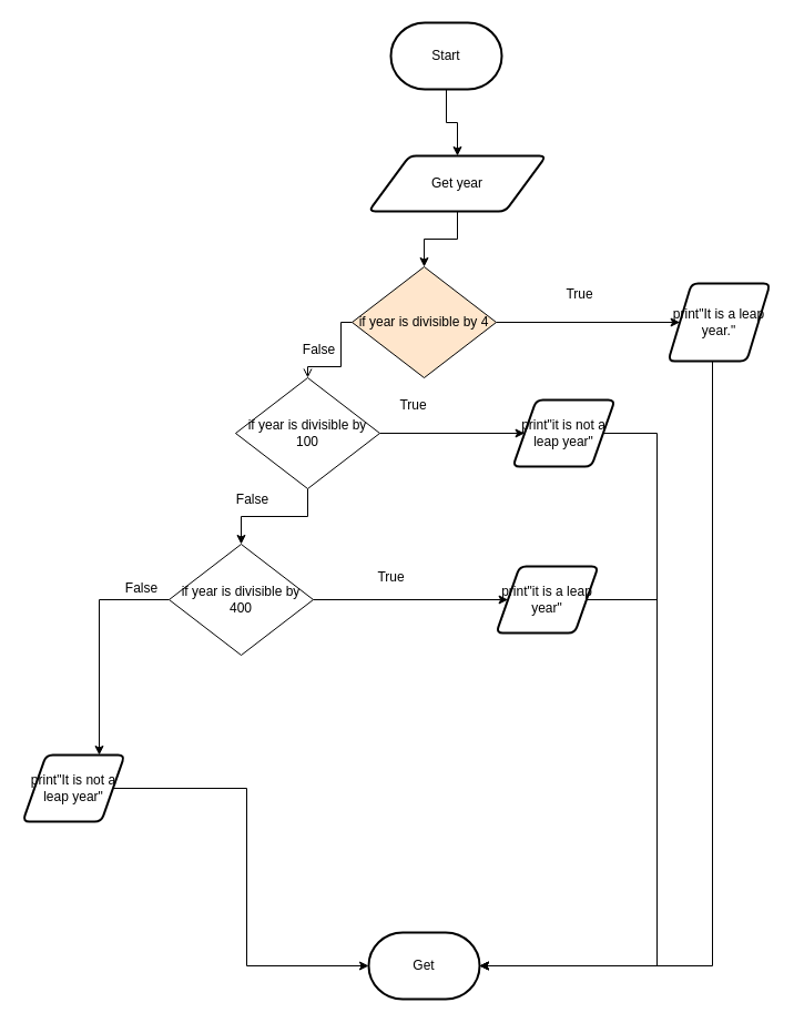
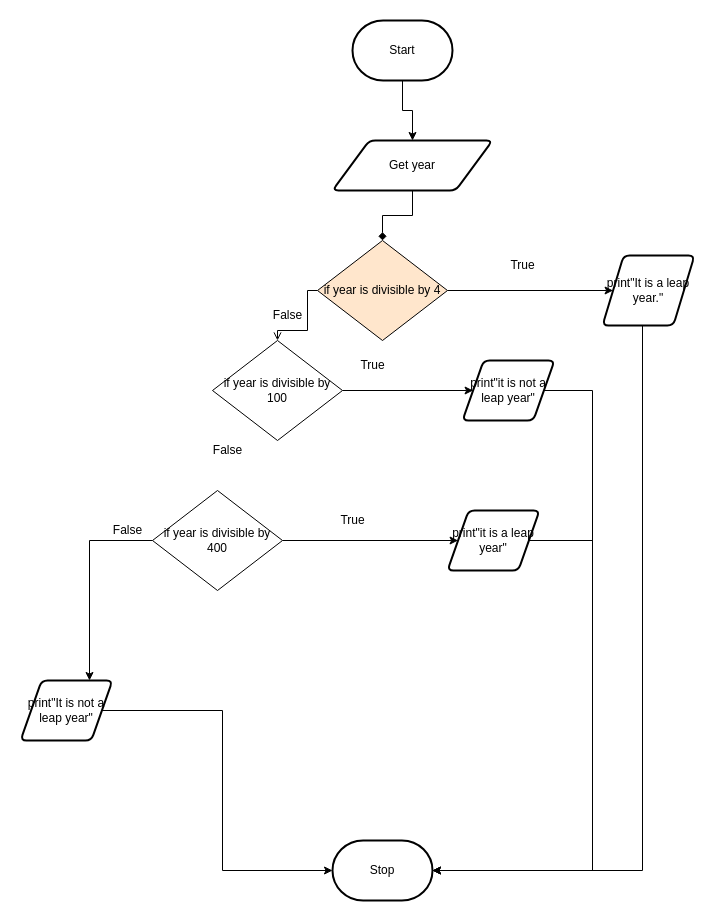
  <mxCell id="0" />
  <mxCell id="1" parent="0" />
- <mxCell id="2" style="edgeStyle=orthogonalEdgeStyle;rounded=0;html=1;entryX=0.5;entryY=0;entryDx=0;entryDy=0;" edge="1" parent="1" source="3" target="11"><mxGeometry relative="1" as="geometry" /></mxCell>
+ <mxCell id="2" style="edgeStyle=orthogonalEdgeStyle;rounded=0;html=1;entryX=0.5;entryY=0;entryDx=0;entryDy=0;endArrow=diamond;" edge="1" parent="1" source="3" target="11"><mxGeometry relative="1" as="geometry" /></mxCell>
  <mxCell id="3" value="Get year" style="shape=parallelogram;html=1;strokeWidth=2;perimeter=parallelogramPerimeter;whiteSpace=wrap;rounded=1;arcSize=12;size=0.23;" parent="1" vertex="1"><mxGeometry x="332" y="140" width="160" height="50" as="geometry" /></mxCell>
  <mxCell id="4" style="edgeStyle=orthogonalEdgeStyle;rounded=0;html=1;" edge="1" parent="1" source="5" target="3"><mxGeometry relative="1" as="geometry" /></mxCell>
  <mxCell id="5" value="Start" style="strokeWidth=2;html=1;shape=mxgraph.flowchart.terminator;whiteSpace=wrap;" parent="1" vertex="1"><mxGeometry x="352" y="20" width="100" height="60" as="geometry" /></mxCell>
- <mxCell id="6" value="Get" style="strokeWidth=2;html=1;shape=mxgraph.flowchart.terminator;whiteSpace=wrap;" parent="1" vertex="1"><mxGeometry x="332" y="840" width="100" height="60" as="geometry" /></mxCell>
+ <mxCell id="6" value="Stop" style="strokeWidth=2;html=1;shape=mxgraph.flowchart.terminator;whiteSpace=wrap;" parent="1" vertex="1"><mxGeometry x="332" y="840" width="100" height="60" as="geometry" /></mxCell>
  <mxCell id="7" style="edgeStyle=orthogonalEdgeStyle;rounded=0;html=1;entryX=0;entryY=0.5;entryDx=0;entryDy=0;entryPerimeter=0;" edge="1" parent="1" source="8" target="6"><mxGeometry relative="1" as="geometry" /></mxCell>
  <mxCell id="8" value="print&quot;It is not a leap year&quot;" style="shape=parallelogram;html=1;strokeWidth=2;perimeter=parallelogramPerimeter;whiteSpace=wrap;rounded=1;arcSize=12;size=0.23;" parent="1" vertex="1"><mxGeometry x="20" y="680" width="92" height="60" as="geometry" /></mxCell>
  <mxCell id="9" style="edgeStyle=orthogonalEdgeStyle;rounded=0;html=1;entryX=0;entryY=0.5;entryDx=0;entryDy=0;" edge="1" parent="1" source="11" target="27"><mxGeometry relative="1" as="geometry" /></mxCell>
  <mxCell id="10" style="edgeStyle=orthogonalEdgeStyle;rounded=0;html=1;entryX=0.5;entryY=0;entryDx=0;entryDy=0;endArrow=open;" edge="1" parent="1" source="11" target="16"><mxGeometry relative="1" as="geometry"><Array as="points"><mxPoint x="307" y="290" /><mxPoint x="307" y="330" /><mxPoint x="277" y="330" /></Array></mxGeometry></mxCell>
  <mxCell id="11" value="if year is divisible by 4" style="rhombus;whiteSpace=wrap;html=1;fillColor=#ffe6cc;" parent="1" vertex="1"><mxGeometry x="317" y="240" width="130" height="100" as="geometry" /></mxCell>
  <mxCell id="12" value="False" style="text;html=1;resizable=0;autosize=1;align=center;verticalAlign=middle;points=[];fillColor=none;strokeColor=none;rounded=0;" parent="1" vertex="1"><mxGeometry x="202" y="440" width="50" height="20" as="geometry" /></mxCell>
  <mxCell id="13" value="True" style="text;html=1;resizable=0;autosize=1;align=center;verticalAlign=middle;points=[];fillColor=none;strokeColor=none;rounded=0;" parent="1" vertex="1"><mxGeometry x="352" y="355" width="40" height="20" as="geometry" /></mxCell>
  <mxCell id="14" style="edgeStyle=orthogonalEdgeStyle;html=1;rounded=0;" edge="1" parent="1" source="16" target="21"><mxGeometry relative="1" as="geometry" /></mxCell>
- <mxCell id="15" style="edgeStyle=orthogonalEdgeStyle;rounded=0;html=1;entryX=0.5;entryY=0;entryDx=0;entryDy=0;" edge="1" parent="1" source="16" target="19"><mxGeometry relative="1" as="geometry" /></mxCell>
  <mxCell id="16" value="if year is divisible by 100" style="rhombus;whiteSpace=wrap;html=1;" vertex="1" parent="1"><mxGeometry x="212" y="340" width="130" height="100" as="geometry" /></mxCell>
  <mxCell id="17" style="edgeStyle=orthogonalEdgeStyle;rounded=0;html=1;entryX=0;entryY=0.5;entryDx=0;entryDy=0;" edge="1" parent="1" source="19" target="23"><mxGeometry relative="1" as="geometry" /></mxCell>
  <mxCell id="18" style="edgeStyle=orthogonalEdgeStyle;rounded=0;html=1;entryX=0.75;entryY=0;entryDx=0;entryDy=0;" edge="1" parent="1" source="19" target="8"><mxGeometry relative="1" as="geometry" /></mxCell>
  <mxCell id="19" value="if year is divisible by 400" style="rhombus;whiteSpace=wrap;html=1;" vertex="1" parent="1"><mxGeometry x="152" y="490" width="130" height="100" as="geometry" /></mxCell>
  <mxCell id="20" style="edgeStyle=orthogonalEdgeStyle;rounded=0;html=1;entryX=1;entryY=0.5;entryDx=0;entryDy=0;entryPerimeter=0;" edge="1" parent="1" source="21" target="6"><mxGeometry relative="1" as="geometry"><Array as="points"><mxPoint x="592" y="390" /><mxPoint x="592" y="870" /></Array></mxGeometry></mxCell>
  <mxCell id="21" value="print&quot;it is not a leap year&quot;" style="shape=parallelogram;html=1;strokeWidth=2;perimeter=parallelogramPerimeter;whiteSpace=wrap;rounded=1;arcSize=12;size=0.23;" vertex="1" parent="1"><mxGeometry x="462" y="360" width="92" height="60" as="geometry" /></mxCell>
  <mxCell id="22" style="edgeStyle=orthogonalEdgeStyle;rounded=0;html=1;" edge="1" parent="1" source="23"><mxGeometry relative="1" as="geometry"><mxPoint x="432" y="870" as="targetPoint" /><Array as="points"><mxPoint x="592" y="540" /><mxPoint x="592" y="870" /></Array></mxGeometry></mxCell>
  <mxCell id="23" value="print&quot;it is a leap year&quot;" style="shape=parallelogram;html=1;strokeWidth=2;perimeter=parallelogramPerimeter;whiteSpace=wrap;rounded=1;arcSize=12;size=0.23;" vertex="1" parent="1"><mxGeometry x="447" y="510" width="92" height="60" as="geometry" /></mxCell>
  <mxCell id="24" value="True" style="text;html=1;resizable=0;autosize=1;align=center;verticalAlign=middle;points=[];fillColor=none;strokeColor=none;rounded=0;" vertex="1" parent="1"><mxGeometry x="332" y="510" width="40" height="20" as="geometry" /></mxCell>
  <mxCell id="25" value="False" style="text;html=1;resizable=0;autosize=1;align=center;verticalAlign=middle;points=[];fillColor=none;strokeColor=none;rounded=0;" vertex="1" parent="1"><mxGeometry x="102" y="520" width="50" height="20" as="geometry" /></mxCell>
  <mxCell id="26" style="edgeStyle=orthogonalEdgeStyle;rounded=0;html=1;entryX=1;entryY=0.5;entryDx=0;entryDy=0;entryPerimeter=0;" edge="1" parent="1" source="27" target="6"><mxGeometry relative="1" as="geometry"><Array as="points"><mxPoint x="642" y="870" /></Array></mxGeometry></mxCell>
  <mxCell id="27" value="print&quot;It is a leap year.&quot;" style="shape=parallelogram;html=1;strokeWidth=2;perimeter=parallelogramPerimeter;whiteSpace=wrap;rounded=1;arcSize=12;size=0.23;" vertex="1" parent="1"><mxGeometry x="602" y="255" width="92" height="70" as="geometry" /></mxCell>
  <mxCell id="28" value="True" style="text;html=1;resizable=0;autosize=1;align=center;verticalAlign=middle;points=[];fillColor=none;strokeColor=none;rounded=0;" vertex="1" parent="1"><mxGeometry x="502" y="255" width="40" height="20" as="geometry" /></mxCell>
  <mxCell id="29" value="False" style="text;html=1;resizable=0;autosize=1;align=center;verticalAlign=middle;points=[];fillColor=none;strokeColor=none;rounded=0;" vertex="1" parent="1"><mxGeometry x="262" y="305" width="50" height="20" as="geometry" /></mxCell>
